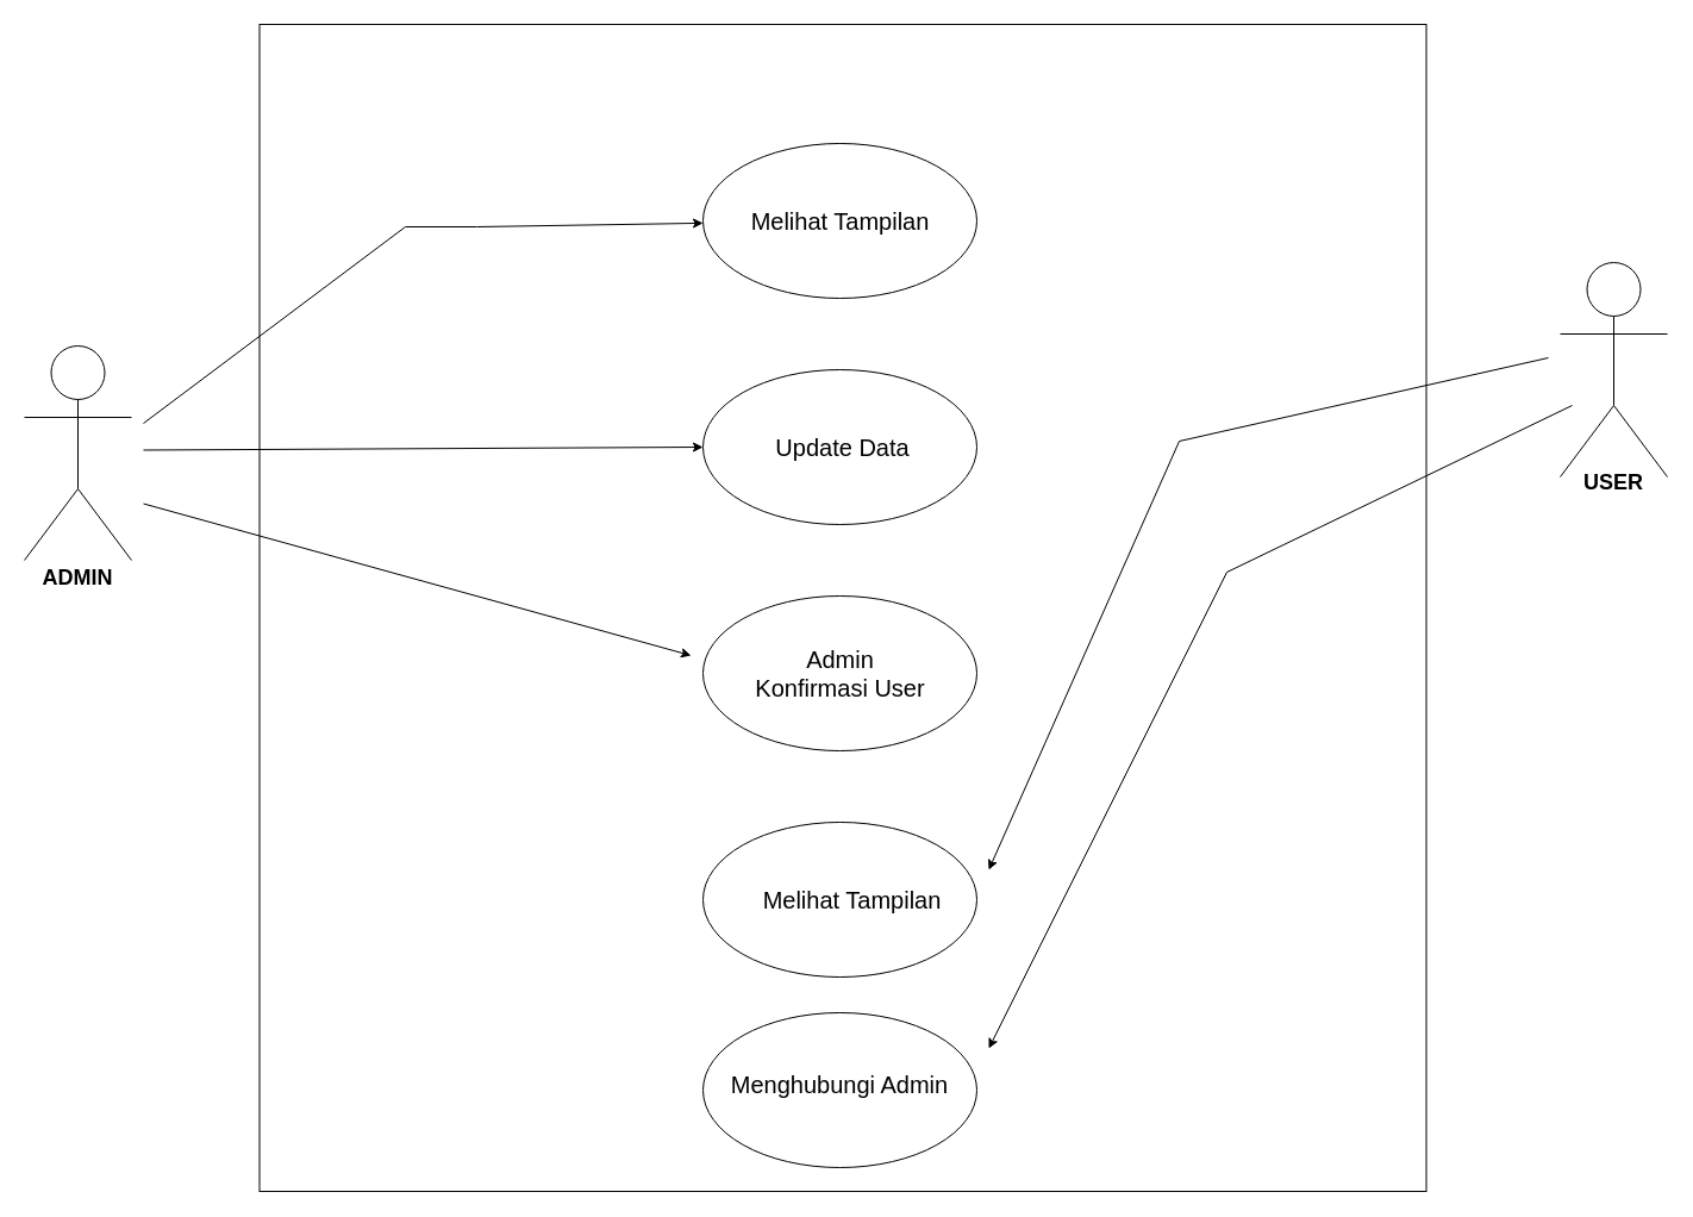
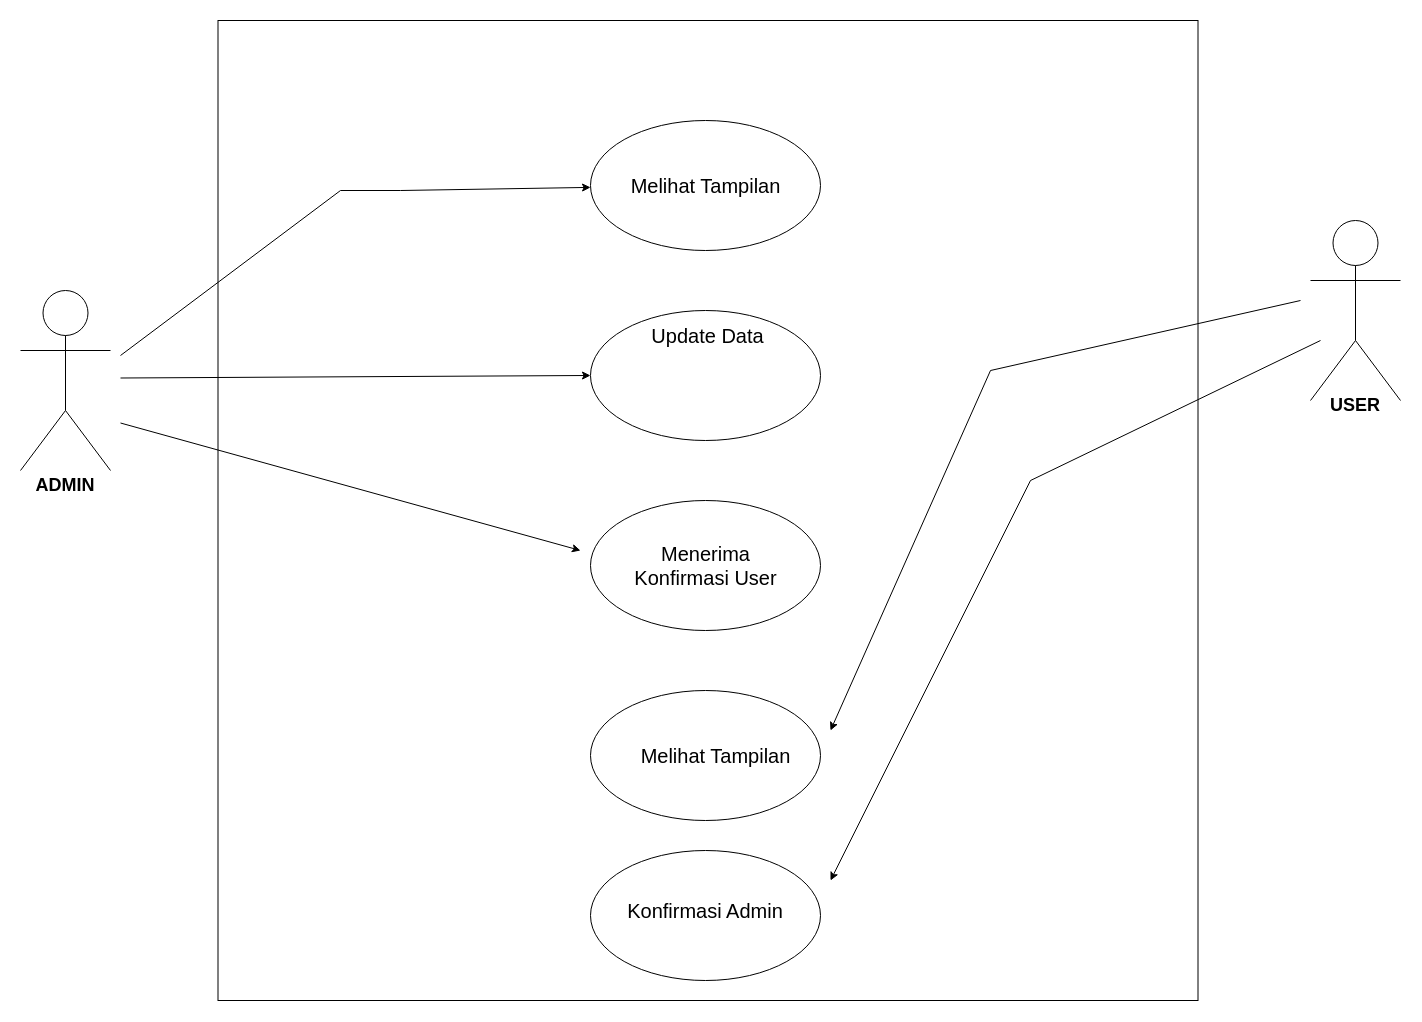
  <mxCell id="0" />
  <mxCell id="1" parent="0" />
  <mxCell id="2" value="" style="whiteSpace=wrap;html=1;aspect=fixed;" vertex="1" parent="1"><mxGeometry x="217.5" y="20" width="980" height="980" as="geometry" /></mxCell>
  <mxCell id="3" value="" style="shape=umlActor;verticalLabelPosition=bottom;verticalAlign=top;html=1;outlineConnect=0;" vertex="1" parent="1"><mxGeometry x="20" y="290" width="90" height="180" as="geometry" /></mxCell>
  <mxCell id="4" value="" style="shape=umlActor;verticalLabelPosition=bottom;verticalAlign=top;html=1;outlineConnect=0;" vertex="1" parent="1"><mxGeometry x="1310" y="220" width="90" height="180" as="geometry" /></mxCell>
  <mxCell id="5" value="&lt;span style=&quot;font-size: 18px;&quot;&gt;&lt;b&gt;USER&lt;/b&gt;&lt;/span&gt;" style="text;html=1;align=center;verticalAlign=middle;whiteSpace=wrap;rounded=0;" vertex="1" parent="1"><mxGeometry x="1310" y="360" width="90" height="90" as="geometry" /></mxCell>
  <mxCell id="6" value="" style="ellipse;whiteSpace=wrap;html=1;" vertex="1" parent="1"><mxGeometry x="590" y="120" width="230" height="130" as="geometry" /></mxCell>
  <mxCell id="7" value="" style="ellipse;whiteSpace=wrap;html=1;" vertex="1" parent="1"><mxGeometry x="590" y="310" width="230" height="130" as="geometry" /></mxCell>
  <mxCell id="8" value="" style="ellipse;whiteSpace=wrap;html=1;" vertex="1" parent="1"><mxGeometry x="590" y="500" width="230" height="130" as="geometry" /></mxCell>
  <mxCell id="9" value="" style="endArrow=classic;html=1;rounded=0;exitX=0;exitY=0;exitDx=0;exitDy=0;" edge="1" parent="1" target="6"><mxGeometry width="50" height="50" relative="1" as="geometry"><mxPoint x="120" y="355" as="sourcePoint" /><mxPoint x="390" y="270" as="targetPoint" /><Array as="points"><mxPoint x="340" y="190" /><mxPoint x="400" y="190" /></Array></mxGeometry></mxCell>
  <mxCell id="10" value="" style="endArrow=classic;html=1;rounded=0;entryX=0;entryY=0.5;entryDx=0;entryDy=0;exitX=0;exitY=0.25;exitDx=0;exitDy=0;" edge="1" parent="1" target="7"><mxGeometry width="50" height="50" relative="1" as="geometry"><mxPoint x="120" y="377.5" as="sourcePoint" /><mxPoint x="440" y="370" as="targetPoint" /></mxGeometry></mxCell>
  <mxCell id="11" value="&lt;font style=&quot;font-size: 20px;&quot;&gt;Melihat Tampilan&lt;/font&gt;" style="text;html=1;align=center;verticalAlign=middle;whiteSpace=wrap;rounded=0;" vertex="1" parent="1"><mxGeometry x="627.5" y="165" width="155" height="40" as="geometry" /></mxCell>
- <mxCell id="12" value="&lt;span style=&quot;font-size: 20px;&quot;&gt;Update Data&lt;/span&gt;" style="text;html=1;align=center;verticalAlign=middle;whiteSpace=wrap;rounded=0;" vertex="1" parent="1"><mxGeometry x="630" y="355" width="155" height="40" as="geometry" /></mxCell>
+ <mxCell id="12" value="&lt;span style=&quot;font-size: 20px;&quot;&gt;Update Data&lt;/span&gt;" style="text;html=1;align=center;verticalAlign=middle;whiteSpace=wrap;rounded=0;" vertex="1" parent="1"><mxGeometry x="630" y="315" width="155" height="40" as="geometry" /></mxCell>
  <mxCell id="13" value="" style="endArrow=classic;html=1;rounded=0;exitX=0;exitY=0.75;exitDx=0;exitDy=0;" edge="1" parent="1"><mxGeometry width="50" height="50" relative="1" as="geometry"><mxPoint x="120" y="422.5" as="sourcePoint" /><mxPoint x="580" y="550" as="targetPoint" /><Array as="points" /></mxGeometry></mxCell>
- <mxCell id="14" value="&lt;span style=&quot;font-size: 20px;&quot;&gt;Admin Konfirmasi User&lt;/span&gt;" style="text;html=1;align=center;verticalAlign=middle;whiteSpace=wrap;rounded=0;" vertex="1" parent="1"><mxGeometry x="627.5" y="545" width="155" height="40" as="geometry" /></mxCell>
+ <mxCell id="14" value="&lt;span style=&quot;font-size: 20px;&quot;&gt;Menerima Konfirmasi User&lt;/span&gt;" style="text;html=1;align=center;verticalAlign=middle;whiteSpace=wrap;rounded=0;" vertex="1" parent="1"><mxGeometry x="627.5" y="545" width="155" height="40" as="geometry" /></mxCell>
  <mxCell id="15" value="" style="ellipse;whiteSpace=wrap;html=1;" vertex="1" parent="1"><mxGeometry x="590" y="690" width="230" height="130" as="geometry" /></mxCell>
  <mxCell id="16" value="" style="ellipse;whiteSpace=wrap;html=1;" vertex="1" parent="1"><mxGeometry x="590" y="850" width="230" height="130" as="geometry" /></mxCell>
  <mxCell id="17" value="&lt;span style=&quot;font-size: 20px;&quot;&gt;Melihat Tampilan&lt;/span&gt;" style="text;html=1;align=center;verticalAlign=middle;whiteSpace=wrap;rounded=0;" vertex="1" parent="1"><mxGeometry x="637.5" y="735" width="155" height="40" as="geometry" /></mxCell>
  <mxCell id="18" value="" style="endArrow=classic;html=1;rounded=0;" edge="1" parent="1"><mxGeometry width="50" height="50" relative="1" as="geometry"><mxPoint x="1300" y="300" as="sourcePoint" /><mxPoint x="830" y="730" as="targetPoint" /><Array as="points"><mxPoint x="990" y="370" /></Array></mxGeometry></mxCell>
- <mxCell id="19" value="&lt;span style=&quot;font-size: 20px;&quot;&gt;Menghubungi Admin&lt;/span&gt;" style="text;html=1;align=center;verticalAlign=middle;whiteSpace=wrap;rounded=0;" vertex="1" parent="1"><mxGeometry x="610" y="890" width="190" height="40" as="geometry" /></mxCell>
+ <mxCell id="19" value="&lt;span style=&quot;font-size: 20px;&quot;&gt;Konfirmasi Admin&lt;/span&gt;" style="text;html=1;align=center;verticalAlign=middle;whiteSpace=wrap;rounded=0;" vertex="1" parent="1"><mxGeometry x="610" y="890" width="190" height="40" as="geometry" /></mxCell>
  <mxCell id="20" value="" style="endArrow=classic;html=1;rounded=0;" edge="1" parent="1"><mxGeometry width="50" height="50" relative="1" as="geometry"><mxPoint x="1320" y="340" as="sourcePoint" /><mxPoint x="830" y="880" as="targetPoint" /><Array as="points"><mxPoint x="1030" y="480" /></Array></mxGeometry></mxCell>
  <mxCell id="21" value="&lt;span style=&quot;font-size: 18px;&quot;&gt;&lt;b&gt;ADMIN&lt;/b&gt;&lt;/span&gt;" style="text;html=1;align=center;verticalAlign=middle;whiteSpace=wrap;rounded=0;" vertex="1" parent="1"><mxGeometry x="20" y="440" width="90" height="90" as="geometry" /></mxCell>
